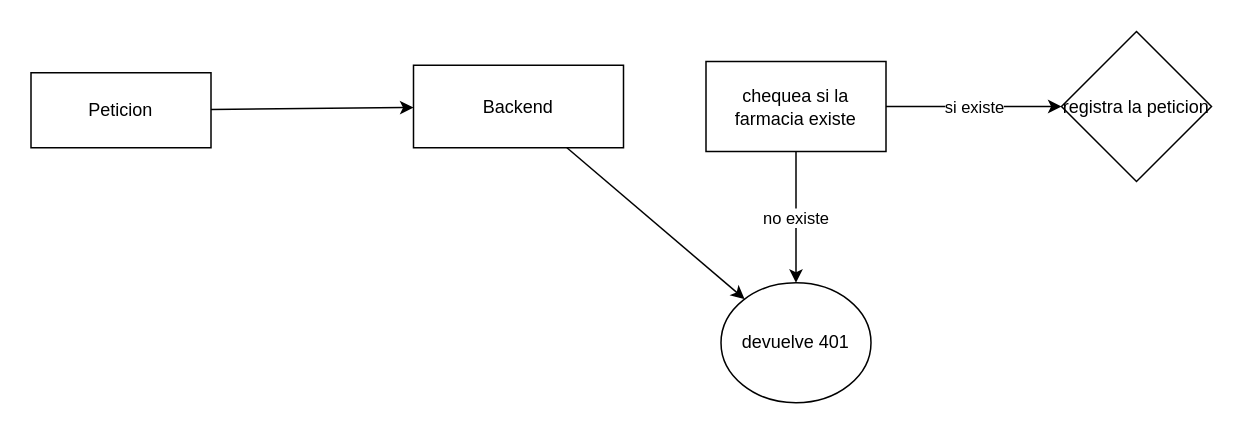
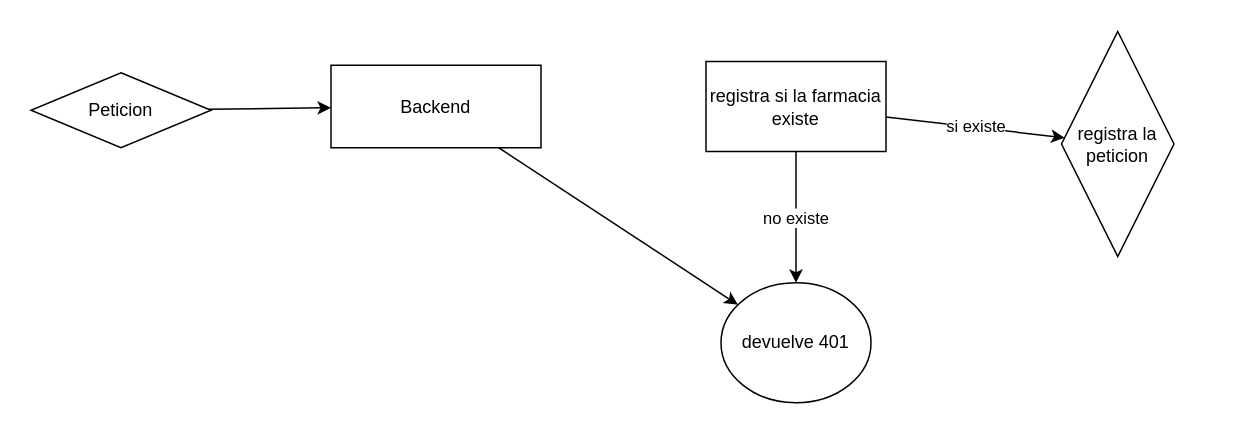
  <mxCell id="0" />
  <mxCell id="1" parent="0" />
  <mxCell id="2" value="" style="edgeStyle=none;html=1;" edge="1" parent="1" source="3" target="5"><mxGeometry relative="1" as="geometry" /></mxCell>
- <mxCell id="3" value="Peticion" style="rounded=0;whiteSpace=wrap;html=1;" vertex="1" parent="1"><mxGeometry x="20" y="48" width="120" height="50" as="geometry" /></mxCell>
+ <mxCell id="3" value="Peticion" style="rhombus;whiteSpace=wrap;html=1;" vertex="1" parent="1"><mxGeometry x="20" y="48" width="120" height="50" as="geometry" /></mxCell>
  <mxCell id="4" value="" style="edgeStyle=none;html=1;" edge="1" parent="1" source="5" target="9"><mxGeometry relative="1" as="geometry" /></mxCell>
- <mxCell id="5" value="Backend&lt;br&gt;" style="whiteSpace=wrap;html=1;rounded=0;" vertex="1" parent="1"><mxGeometry x="275" y="43" width="140" height="55" as="geometry" /></mxCell>
+ <mxCell id="5" value="Backend&lt;br&gt;" style="whiteSpace=wrap;html=1;rounded=0;" vertex="1" parent="1"><mxGeometry x="220" y="43" width="140" height="55" as="geometry" /></mxCell>
  <mxCell id="6" value="no existe" style="edgeStyle=none;html=1;" edge="1" parent="1" source="8" target="9"><mxGeometry relative="1" as="geometry" /></mxCell>
  <mxCell id="7" value="si existe&lt;br&gt;" style="edgeStyle=none;html=1;" edge="1" parent="1" source="8" target="10"><mxGeometry relative="1" as="geometry" /></mxCell>
- <mxCell id="8" value="chequea si la farmacia existe" style="whiteSpace=wrap;html=1;rounded=0;" vertex="1" parent="1"><mxGeometry x="470" y="40.5" width="120" height="60" as="geometry" /></mxCell>
+ <mxCell id="8" value="registra si la farmacia existe" style="whiteSpace=wrap;html=1;rounded=0;" vertex="1" parent="1"><mxGeometry x="470" y="40.5" width="120" height="60" as="geometry" /></mxCell>
  <mxCell id="9" value="devuelve 401&lt;br&gt;" style="ellipse;whiteSpace=wrap;html=1;" vertex="1" parent="1"><mxGeometry x="480" y="188" width="100" height="80" as="geometry" /></mxCell>
- <mxCell id="10" value="registra la peticion" style="rhombus;whiteSpace=wrap;html=1;rounded=0;" vertex="1" parent="1"><mxGeometry x="707" y="20.5" width="100" height="100" as="geometry" /></mxCell>
+ <mxCell id="10" value="registra la peticion" style="rhombus;whiteSpace=wrap;html=1;rounded=0;" vertex="1" parent="1"><mxGeometry x="707" y="20.5" width="75" height="150" as="geometry" /></mxCell>
